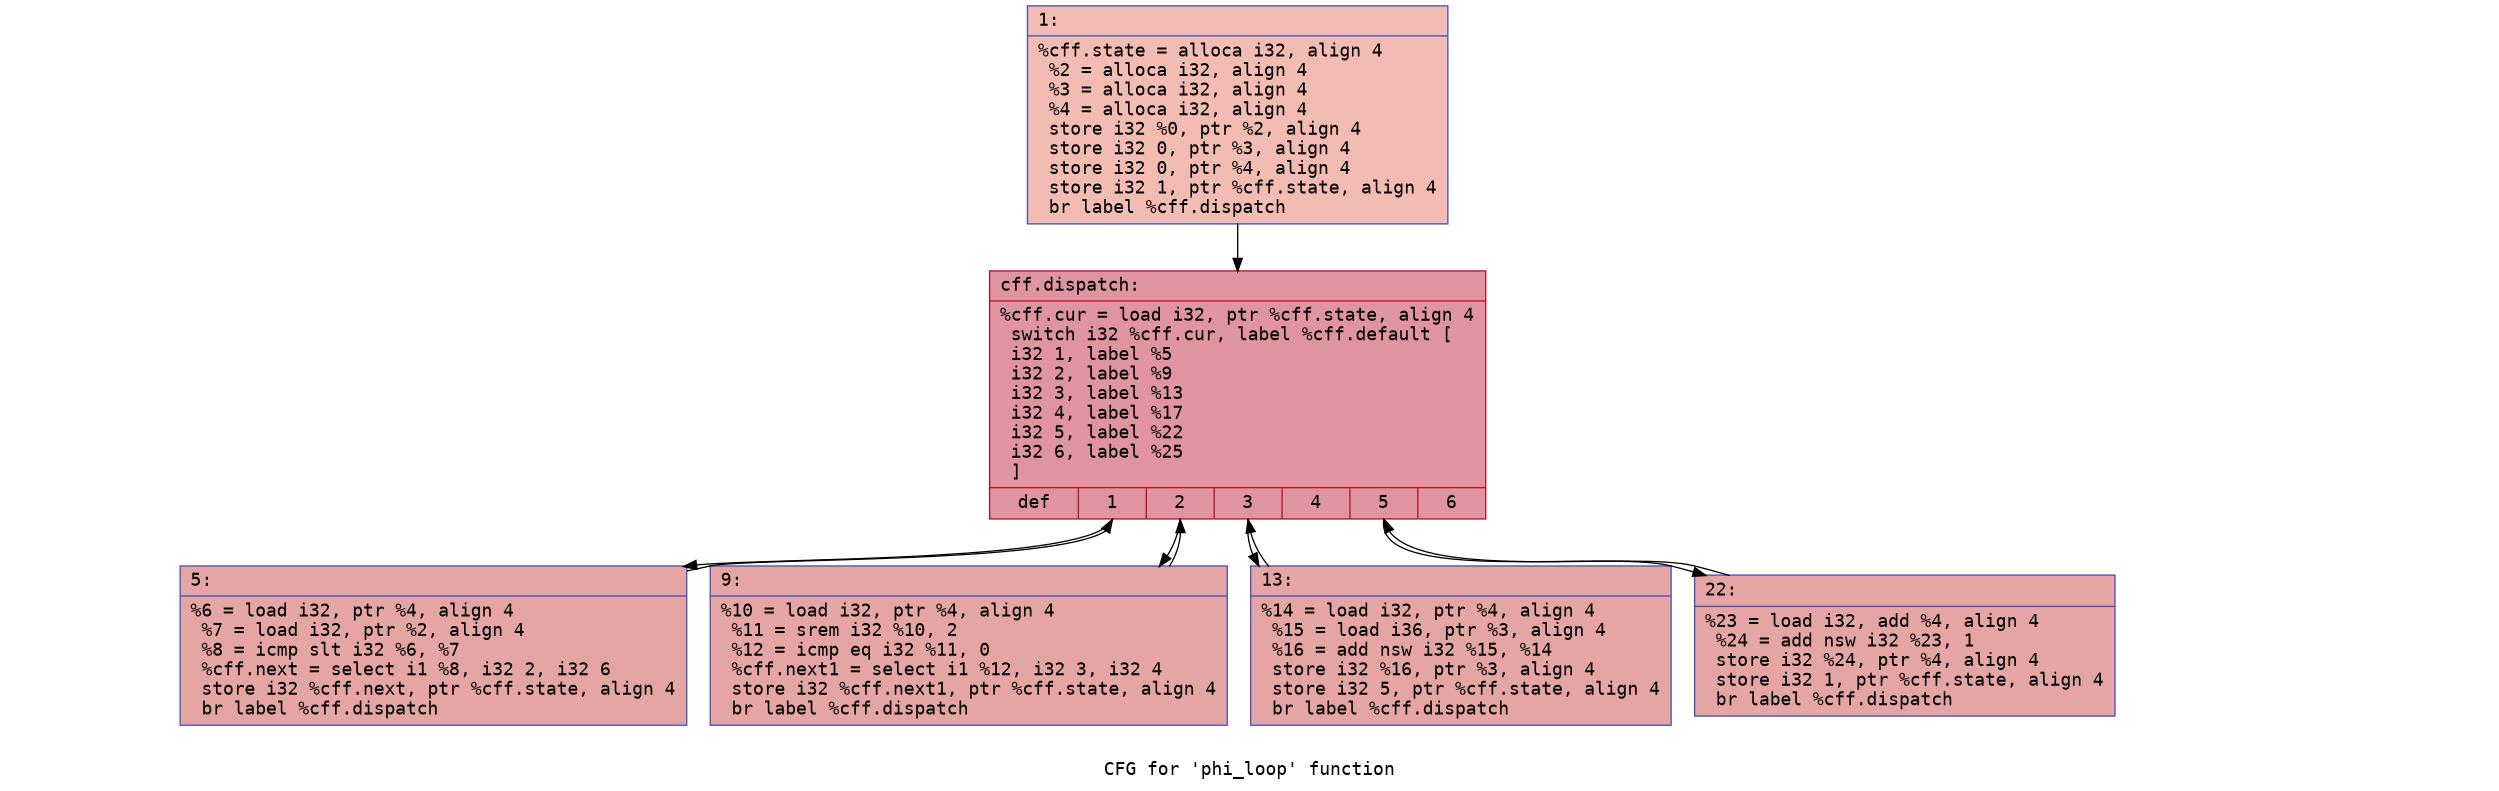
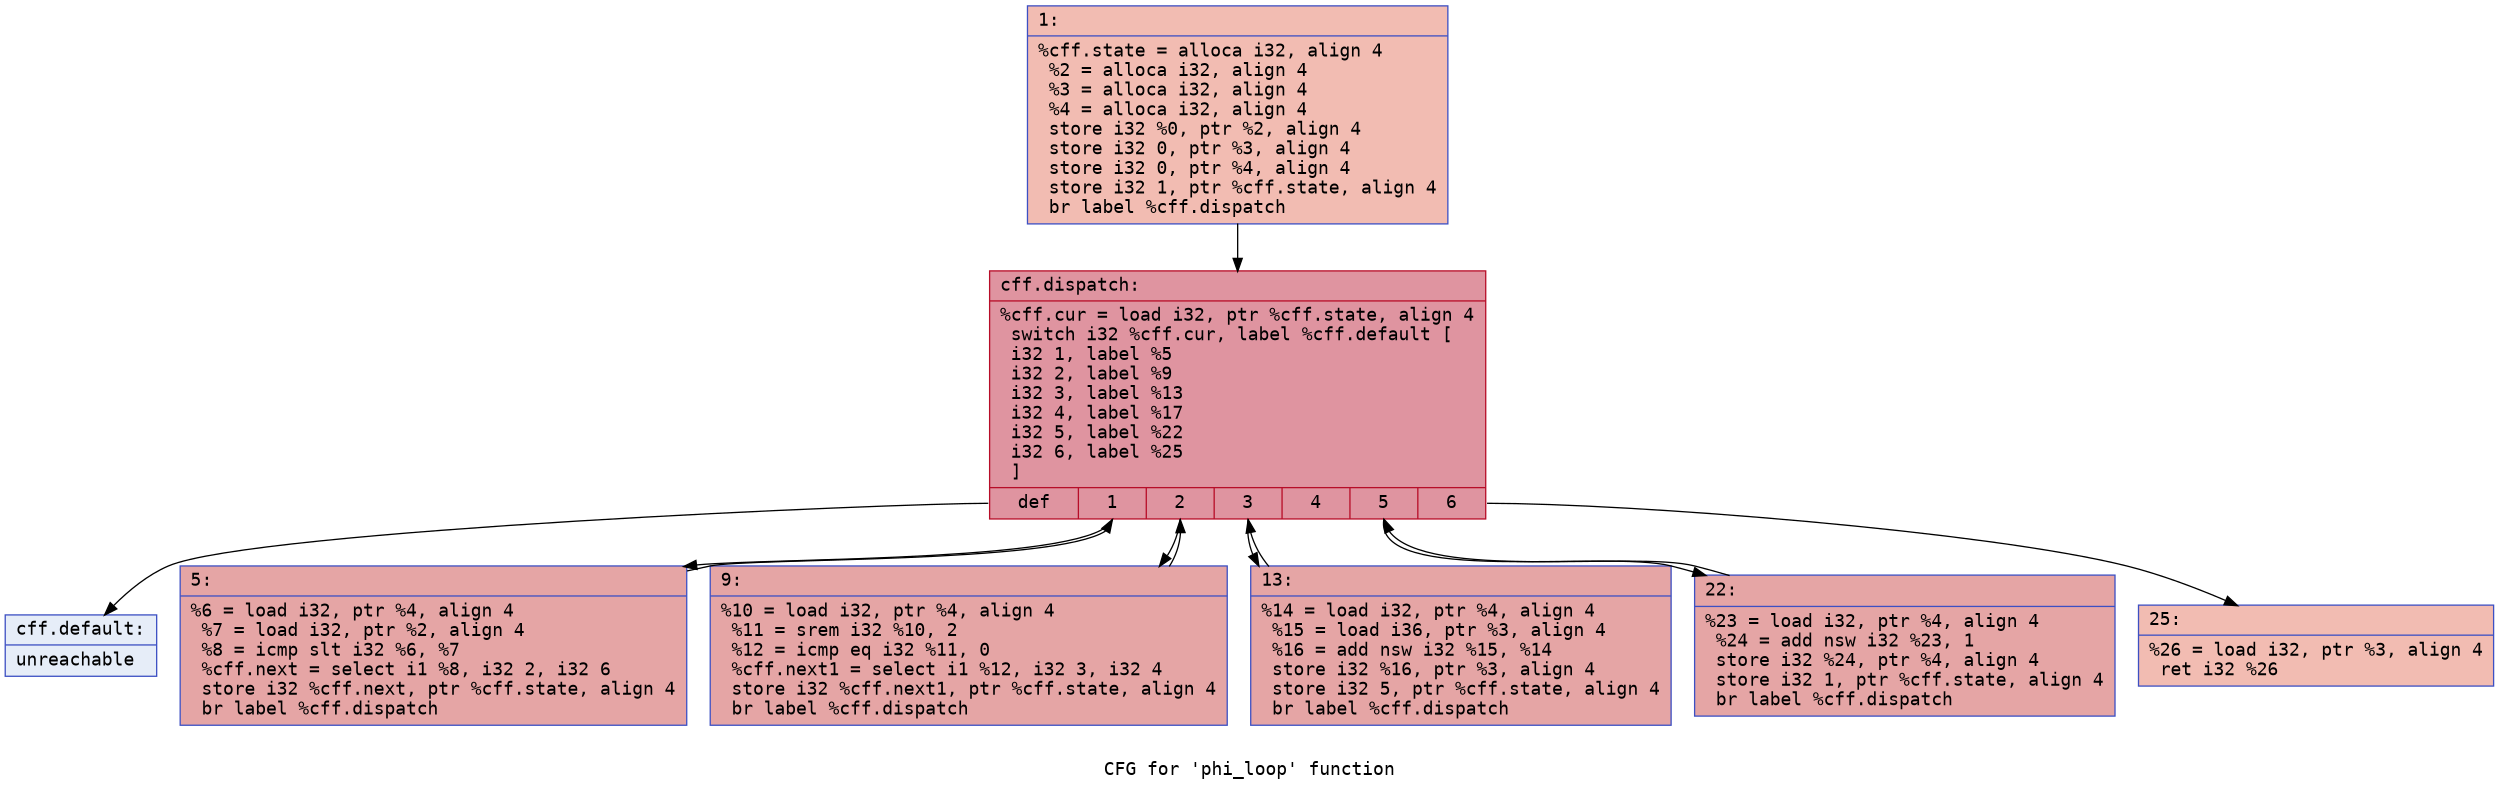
  digraph {
    fontname="DejaVu Sans Mono"
    label="CFG for 'phi_loop' function"
    node [color="#3d50c3ff" fillcolor="#c5333470" fontname="DejaVu Sans Mono" shape=record style=filled]
    edge [fontname="DejaVu Sans Mono"]
    n1 [fillcolor="#e1675170" label="{1:\l|  %cff.state = alloca i32, align 4\l  %2 = alloca i32, align 4\l  %3 = alloca i32, align 4\l  %4 = alloca i32, align 4\l  store i32 %0, ptr %2, align 4\l  store i32 0, ptr %3, align 4\l  store i32 0, ptr %4, align 4\l  store i32 1, ptr %cff.state, align 4\l  br label %cff.dispatch\l}"]
    n2 [color="#b70d28ff" fillcolor="#b70d2870" label="{cff.dispatch:\l|  %cff.cur = load i32, ptr %cff.state, align 4\l  switch i32 %cff.cur, label %cff.default [\l    i32 1, label %5\l    i32 2, label %9\l    i32 3, label %13\l    i32 4, label %17\l    i32 5, label %22\l    i32 6, label %25\l  ]\l|{<s0>def|<s1>1|<s2>2|<s3>3|<s4>4|<s5>5|<s6>6}}"]
    n3 [label="{5:\l|  %6 = load i32, ptr %4, align 4\l  %7 = load i32, ptr %2, align 4\l  %8 = icmp slt i32 %6, %7\l  %cff.next = select i1 %8, i32 2, i32 6\l  store i32 %cff.next, ptr %cff.state, align 4\l  br label %cff.dispatch\l}"]
    n4 [label="{9:\l|  %10 = load i32, ptr %4, align 4\l  %11 = srem i32 %10, 2\l  %12 = icmp eq i32 %11, 0\l  %cff.next1 = select i1 %12, i32 3, i32 4\l  store i32 %cff.next1, ptr %cff.state, align 4\l  br label %cff.dispatch\l}"]
    n5 [label="{13:\l|  %14 = load i32, ptr %4, align 4\l  %15 = load i36, ptr %3, align 4\l  %16 = add nsw i32 %15, %14\l  store i32 %16, ptr %3, align 4\l  store i32 5, ptr %cff.state, align 4\l  br label %cff.dispatch\l}"]
-   n6 [label="{22:\l|  %23 = load i32, add %4, align 4\l  %24 = add nsw i32 %23, 1\l  store i32 %24, ptr %4, align 4\l  store i32 1, ptr %cff.state, align 4\l  br label %cff.dispatch\l}"]
+   n6 [label="{22:\l|  %23 = load i32, ptr %4, align 4\l  %24 = add nsw i32 %23, 1\l  store i32 %24, ptr %4, align 4\l  store i32 1, ptr %cff.state, align 4\l  br label %cff.dispatch\l}"]
+   n7 [fillcolor="#e1675170" label="{25:\l|  %26 = load i32, ptr %3, align 4\l  ret i32 %26\l}"]
+   n8 [fillcolor="#c7d7f070" label="{cff.default:\l|  unreachable\l}"]
    n1 -> n2
    n2 -> n3 [tailport=s1]
    n2 -> n4 [tailport=s2]
    n2 -> n5 [tailport=s3]
    n2 -> n6 [tailport=s5]
+   n2 -> n7 [tailport=s6]
+   n2 -> n8 [tailport=s0]
    n3 -> n2
    n4 -> n2
    n5 -> n2
    n6 -> n2
  }
